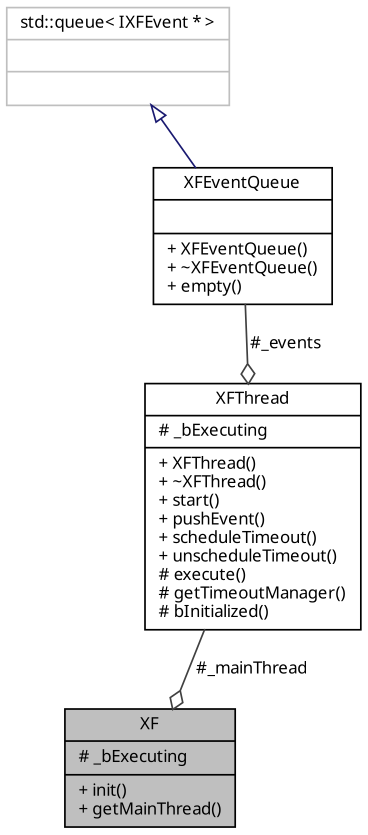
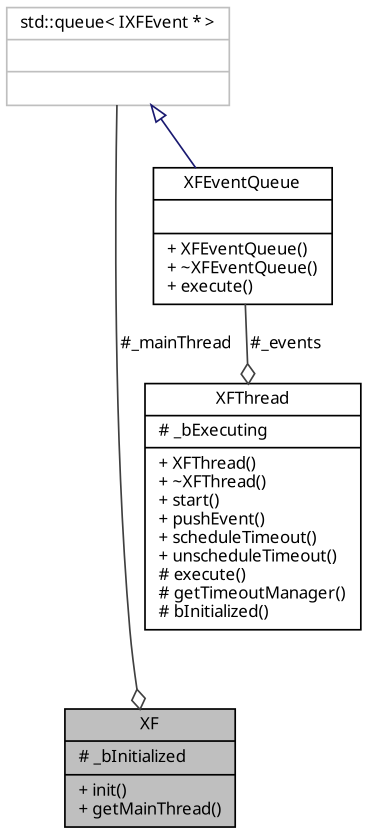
  digraph {
    node [color=black fillcolor=white fontname="Helvetia.ttf" fontsize=10 shape=record style=filled]
    edge [arrowhead=odiamond color=grey25 fontname="Helvetia.ttf" fontsize=10 labelfontname="Helvetia.ttf" labelfontsize=10 style=solid]
-   n1 [fillcolor=grey75 fontcolor=black height=0.2 label="{XF\n|# _bExecuting\l|+ init()\l+ getMainThread()\l}" width=0.4]
+   n1 [fillcolor=grey75 fontcolor=black height=0.2 label="{XF\n|# _bInitialized\l|+ init()\l+ getMainThread()\l}" width=0.4]
    n2 [height=0.2 label="{XFThread\n|# _bExecuting\l|+ XFThread()\l+ ~XFThread()\l+ start()\l+ pushEvent()\l+ scheduleTimeout()\l+ unscheduleTimeout()\l# execute()\l# getTimeoutManager()\l# bInitialized()\l}" width=0.4]
-   n3 [height=0.2 label="{XFEventQueue\n||+ XFEventQueue()\l+ ~XFEventQueue()\l+ empty()\l}" width=0.4]
+   n3 [height=0.2 label="{XFEventQueue\n||+ XFEventQueue()\l+ ~XFEventQueue()\l+ execute()\l}" width=0.4]
    n4 [color=grey75 height=0.2 label="{std::queue\< IXFEvent * \>\n||}" width=0.4]
-   n2 -> n1 [label=" #_mainThread"]
+   n4 -> n1 [label=" #_mainThread"]
    n3 -> n2 [label=" #_events"]
    n4 -> n3 [arrowtail=onormal color=midnightblue dir=back arrowhead=""]
  }
